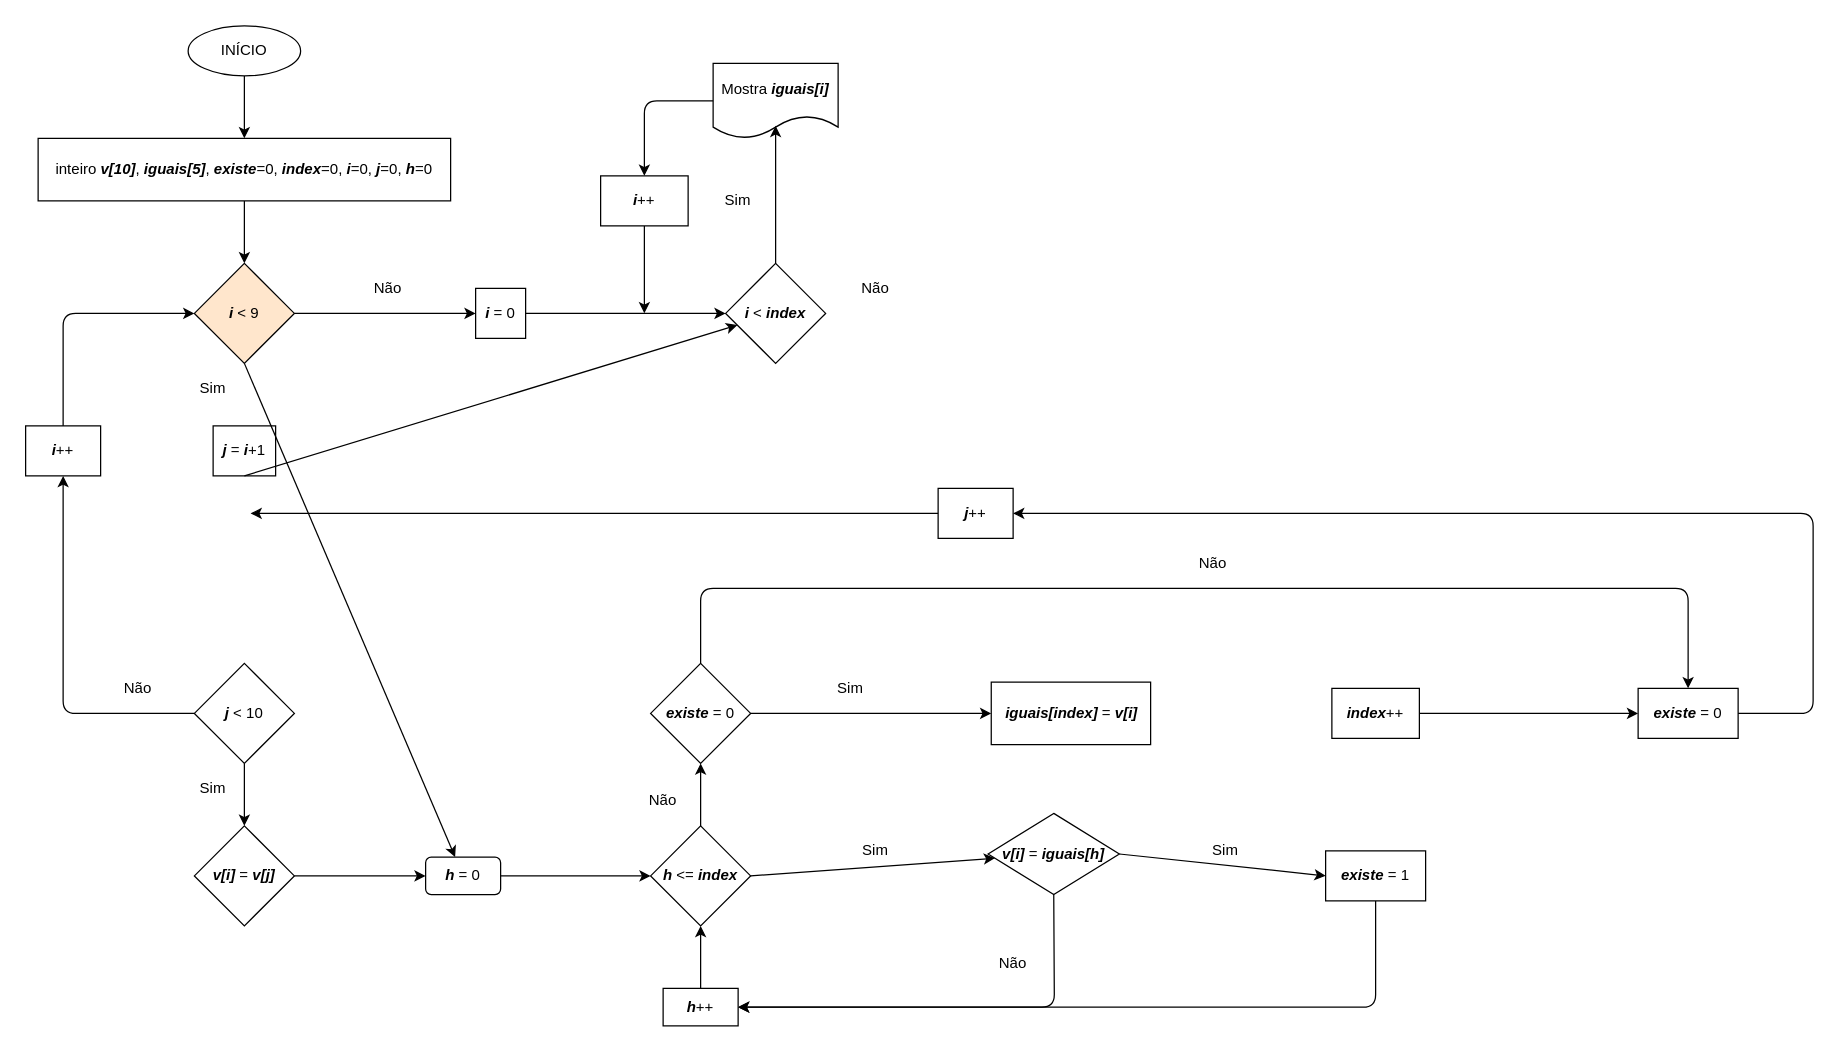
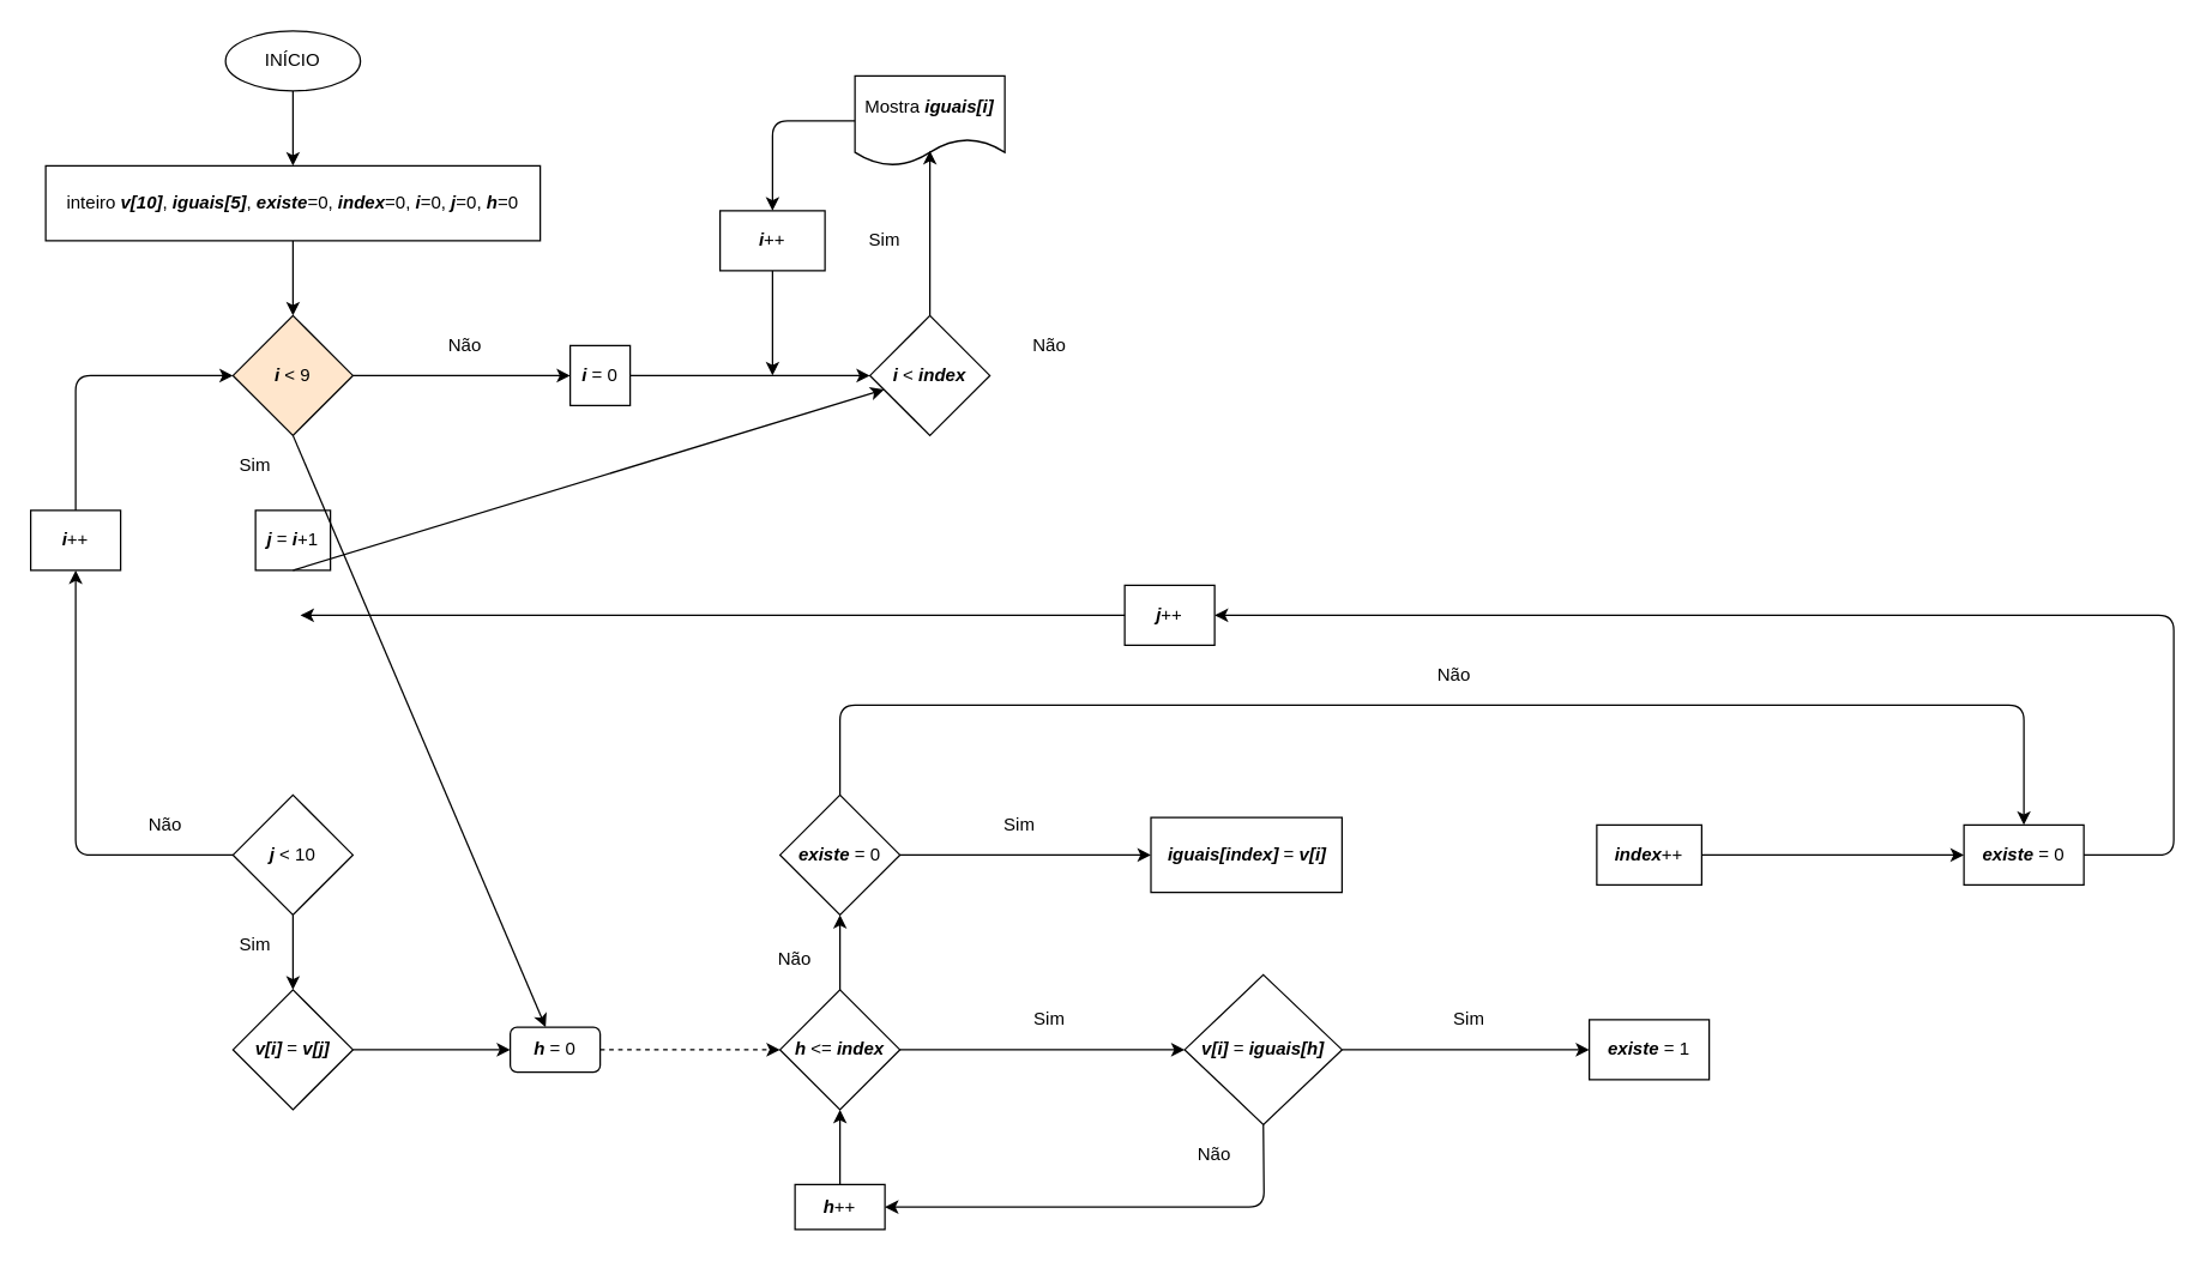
  <mxCell id="0" />
  <mxCell id="1" parent="0" />
  <mxCell id="2" value="INÍCIO" style="ellipse;whiteSpace=wrap;html=1;" parent="1" vertex="1"><mxGeometry x="150" y="20" width="90" height="40" as="geometry" /></mxCell>
  <mxCell id="3" value="inteiro &lt;b&gt;&lt;i&gt;v[10]&lt;/i&gt;&lt;/b&gt;, &lt;i&gt;&lt;b&gt;iguais[5]&lt;/b&gt;&lt;/i&gt;, &lt;b&gt;&lt;i&gt;existe&lt;/i&gt;&lt;/b&gt;=0, &lt;i&gt;&lt;b&gt;index&lt;/b&gt;&lt;/i&gt;=0, &lt;b&gt;&lt;i&gt;i&lt;/i&gt;&lt;/b&gt;=0, &lt;i&gt;&lt;b&gt;j&lt;/b&gt;&lt;/i&gt;=0, &lt;b&gt;&lt;i&gt;h&lt;/i&gt;&lt;/b&gt;=0" style="rounded=0;whiteSpace=wrap;html=1;" parent="1" vertex="1"><mxGeometry x="30" y="110" width="330" height="50" as="geometry" /></mxCell>
  <mxCell id="4" value="&lt;b&gt;&lt;i&gt;i&lt;/i&gt;&lt;/b&gt; &amp;lt; 9" style="rhombus;whiteSpace=wrap;html=1;fillColor=#ffe6cc;" parent="1" vertex="1"><mxGeometry x="155" y="210" width="80" height="80" as="geometry" /></mxCell>
  <mxCell id="5" value="&lt;b&gt;&lt;i&gt;j&lt;/i&gt;&lt;/b&gt; = &lt;b&gt;&lt;i&gt;i&lt;/i&gt;&lt;/b&gt;+1" style="rounded=0;whiteSpace=wrap;html=1;" parent="1" vertex="1"><mxGeometry x="170" y="340" width="50" height="40" as="geometry" /></mxCell>
  <mxCell id="6" value="&lt;b&gt;&lt;i&gt;j&lt;/i&gt;&lt;/b&gt; &amp;lt; 10" style="rhombus;whiteSpace=wrap;html=1;" parent="1" vertex="1"><mxGeometry x="155" y="530" width="80" height="80" as="geometry" /></mxCell>
  <mxCell id="7" value="&lt;i&gt;&lt;b&gt;v[i]&lt;/b&gt;&lt;/i&gt; = &lt;b&gt;&lt;i&gt;v[j]&lt;/i&gt;&lt;/b&gt;" style="rhombus;whiteSpace=wrap;html=1;" parent="1" vertex="1"><mxGeometry x="155" y="660" width="80" height="80" as="geometry" /></mxCell>
  <mxCell id="8" value="&lt;i&gt;&lt;b&gt;h&lt;/b&gt;&lt;/i&gt; &amp;lt;= &lt;b&gt;&lt;i&gt;index&lt;/i&gt;&lt;/b&gt;" style="rhombus;whiteSpace=wrap;html=1;" parent="1" vertex="1"><mxGeometry x="520" y="660" width="80" height="80" as="geometry" /></mxCell>
  <mxCell id="9" value="" style="endArrow=classic;html=1;exitX=0.5;exitY=1;exitDx=0;exitDy=0;entryX=0.5;entryY=0;entryDx=0;entryDy=0;" parent="1" source="2" target="3" edge="1"><mxGeometry width="50" height="50" relative="1" as="geometry"><mxPoint x="170" y="260" as="sourcePoint" /><mxPoint x="220" y="210" as="targetPoint" /></mxGeometry></mxCell>
  <mxCell id="10" value="" style="endArrow=classic;html=1;exitX=0.5;exitY=1;exitDx=0;exitDy=0;entryX=0.5;entryY=0;entryDx=0;entryDy=0;" parent="1" source="3" target="4" edge="1"><mxGeometry width="50" height="50" relative="1" as="geometry"><mxPoint x="170" y="260" as="sourcePoint" /><mxPoint x="220" y="210" as="targetPoint" /></mxGeometry></mxCell>
  <mxCell id="11" value="" style="endArrow=classic;html=1;exitX=0.5;exitY=1;exitDx=0;exitDy=0;" parent="1" source="4" target="34" edge="1"><mxGeometry width="50" height="50" relative="1" as="geometry"><mxPoint x="170" y="460" as="sourcePoint" /><mxPoint x="220" y="410" as="targetPoint" /></mxGeometry></mxCell>
  <mxCell id="12" value="" style="endArrow=classic;html=1;exitX=0.5;exitY=1;exitDx=0;exitDy=0;" parent="1" source="5" target="42" edge="1"><mxGeometry width="50" height="50" relative="1" as="geometry"><mxPoint x="170" y="560" as="sourcePoint" /><mxPoint x="220" y="510" as="targetPoint" /></mxGeometry></mxCell>
- <mxCell id="13" value="&lt;i&gt;&lt;b&gt;v[i]&lt;/b&gt;&lt;/i&gt; = &lt;b&gt;&lt;i&gt;iguais[h]&lt;/i&gt;&lt;/b&gt;" style="rhombus;whiteSpace=wrap;html=1;" parent="1" vertex="1"><mxGeometry x="790" y="650" width="105" height="65" as="geometry" /></mxCell>
+ <mxCell id="13" value="&lt;i&gt;&lt;b&gt;v[i]&lt;/b&gt;&lt;/i&gt; = &lt;b&gt;&lt;i&gt;iguais[h]&lt;/i&gt;&lt;/b&gt;" style="rhombus;whiteSpace=wrap;html=1;" parent="1" vertex="1"><mxGeometry x="790" y="650" width="105" height="100" as="geometry" /></mxCell>
  <mxCell id="14" value="" style="endArrow=classic;html=1;exitX=0.5;exitY=1;exitDx=0;exitDy=0;entryX=0.5;entryY=0;entryDx=0;entryDy=0;" parent="1" source="6" target="7" edge="1"><mxGeometry width="50" height="50" relative="1" as="geometry"><mxPoint x="170" y="720" as="sourcePoint" /><mxPoint x="220" y="670" as="targetPoint" /></mxGeometry></mxCell>
  <mxCell id="15" value="" style="endArrow=classic;html=1;exitX=1;exitY=0.5;exitDx=0;exitDy=0;" parent="1" source="7" target="34" edge="1"><mxGeometry width="50" height="50" relative="1" as="geometry"><mxPoint x="170" y="720" as="sourcePoint" /><mxPoint x="340" y="700" as="targetPoint" /></mxGeometry></mxCell>
  <mxCell id="16" value="" style="endArrow=classic;html=1;exitX=1;exitY=0.5;exitDx=0;exitDy=0;" parent="1" source="8" target="13" edge="1"><mxGeometry width="50" height="50" relative="1" as="geometry"><mxPoint x="270" y="910" as="sourcePoint" /><mxPoint x="320" y="860" as="targetPoint" /></mxGeometry></mxCell>
  <mxCell id="17" value="&lt;b&gt;&lt;i&gt;existe&lt;/i&gt;&lt;/b&gt; = 1" style="rounded=0;whiteSpace=wrap;html=1;" parent="1" vertex="1"><mxGeometry x="1060" y="680" width="80" height="40" as="geometry" /></mxCell>
  <mxCell id="18" value="&lt;b&gt;&lt;i&gt;existe&lt;/i&gt;&lt;/b&gt; = 0" style="rhombus;whiteSpace=wrap;html=1;" parent="1" vertex="1"><mxGeometry x="520" y="530" width="80" height="80" as="geometry" /></mxCell>
- <mxCell id="19" value="&lt;i&gt;&lt;b&gt;iguais[index]&lt;/b&gt;&lt;/i&gt; = &lt;b&gt;&lt;i&gt;v[i]&lt;/i&gt;&lt;/b&gt;" style="rounded=0;whiteSpace=wrap;html=1;" parent="1" vertex="1"><mxGeometry x="792.5" y="545" width="127.5" height="50" as="geometry" /></mxCell>
+ <mxCell id="19" value="&lt;i&gt;&lt;b&gt;iguais[index]&lt;/b&gt;&lt;/i&gt; = &lt;b&gt;&lt;i&gt;v[i]&lt;/i&gt;&lt;/b&gt;" style="rounded=0;whiteSpace=wrap;html=1;" parent="1" vertex="1"><mxGeometry x="767.5" y="545" width="127.5" height="50" as="geometry" /></mxCell>
  <mxCell id="20" value="&lt;b&gt;&lt;i&gt;index&lt;/i&gt;&lt;/b&gt;++" style="rounded=0;whiteSpace=wrap;html=1;" parent="1" vertex="1"><mxGeometry x="1065" y="550" width="70" height="40" as="geometry" /></mxCell>
  <mxCell id="21" value="&lt;b&gt;&lt;i&gt;existe&lt;/i&gt;&lt;/b&gt; = 0" style="rounded=0;whiteSpace=wrap;html=1;" parent="1" vertex="1"><mxGeometry x="1310" y="550" width="80" height="40" as="geometry" /></mxCell>
  <mxCell id="22" value="" style="endArrow=classic;html=1;exitX=1;exitY=0.5;exitDx=0;exitDy=0;entryX=0;entryY=0.5;entryDx=0;entryDy=0;" parent="1" source="13" target="17" edge="1"><mxGeometry width="50" height="50" relative="1" as="geometry"><mxPoint x="390" y="510" as="sourcePoint" /><mxPoint x="440" y="460" as="targetPoint" /></mxGeometry></mxCell>
  <mxCell id="23" value="" style="endArrow=classic;html=1;exitX=1;exitY=0.5;exitDx=0;exitDy=0;entryX=0;entryY=0.5;entryDx=0;entryDy=0;" parent="1" source="18" target="19" edge="1"><mxGeometry width="50" height="50" relative="1" as="geometry"><mxPoint x="390" y="510" as="sourcePoint" /><mxPoint x="440" y="460" as="targetPoint" /></mxGeometry></mxCell>
  <mxCell id="24" value="" style="endArrow=classic;html=1;exitX=1;exitY=0.5;exitDx=0;exitDy=0;entryX=0;entryY=0.5;entryDx=0;entryDy=0;" parent="1" source="20" target="21" edge="1"><mxGeometry width="50" height="50" relative="1" as="geometry"><mxPoint x="390" y="510" as="sourcePoint" /><mxPoint x="440" y="460" as="targetPoint" /></mxGeometry></mxCell>
  <mxCell id="25" value="Sim" style="text;html=1;strokeColor=none;fillColor=none;align=center;verticalAlign=middle;whiteSpace=wrap;rounded=0;" parent="1" vertex="1"><mxGeometry x="680" y="670" width="40" height="20" as="geometry" /></mxCell>
  <mxCell id="26" value="" style="endArrow=classic;html=1;entryX=0.5;entryY=1;entryDx=0;entryDy=0;exitX=0.5;exitY=0;exitDx=0;exitDy=0;" parent="1" source="8" target="18" edge="1"><mxGeometry width="50" height="50" relative="1" as="geometry"><mxPoint x="390" y="570" as="sourcePoint" /><mxPoint x="440" y="520" as="targetPoint" /></mxGeometry></mxCell>
  <mxCell id="27" value="Sim" style="text;html=1;strokeColor=none;fillColor=none;align=center;verticalAlign=middle;whiteSpace=wrap;rounded=0;" parent="1" vertex="1"><mxGeometry x="960" y="670" width="40" height="20" as="geometry" /></mxCell>
  <mxCell id="28" value="&lt;b&gt;&lt;i&gt;h&lt;/i&gt;&lt;/b&gt;++" style="rounded=0;whiteSpace=wrap;html=1;" parent="1" vertex="1"><mxGeometry x="530" y="790" width="60" height="30" as="geometry" /></mxCell>
  <mxCell id="29" value="" style="endArrow=classic;html=1;exitX=0.5;exitY=0;exitDx=0;exitDy=0;entryX=0.5;entryY=1;entryDx=0;entryDy=0;" parent="1" source="28" target="8" edge="1"><mxGeometry width="50" height="50" relative="1" as="geometry"><mxPoint x="800" y="570" as="sourcePoint" /><mxPoint x="850" y="520" as="targetPoint" /></mxGeometry></mxCell>
- <mxCell id="30" value="" style="endArrow=classic;html=1;exitX=0.5;exitY=1;exitDx=0;exitDy=0;entryX=1;entryY=0.5;entryDx=0;entryDy=0;" parent="1" source="17" target="28" edge="1"><mxGeometry width="50" height="50" relative="1" as="geometry"><mxPoint x="800" y="570" as="sourcePoint" /><mxPoint x="850" y="520" as="targetPoint" /><Array as="points"><mxPoint x="1100" y="805" /></Array></mxGeometry></mxCell>
  <mxCell id="31" value="" style="endArrow=classic;html=1;exitX=0.5;exitY=1;exitDx=0;exitDy=0;entryX=1;entryY=0.5;entryDx=0;entryDy=0;" parent="1" source="13" target="28" edge="1"><mxGeometry width="50" height="50" relative="1" as="geometry"><mxPoint x="800" y="570" as="sourcePoint" /><mxPoint x="850" y="520" as="targetPoint" /><Array as="points"><mxPoint x="843" y="805" /></Array></mxGeometry></mxCell>
  <mxCell id="32" value="Não" style="text;html=1;strokeColor=none;fillColor=none;align=center;verticalAlign=middle;whiteSpace=wrap;rounded=0;" parent="1" vertex="1"><mxGeometry x="790" y="760" width="40" height="20" as="geometry" /></mxCell>
  <mxCell id="33" value="Não" style="text;html=1;strokeColor=none;fillColor=none;align=center;verticalAlign=middle;whiteSpace=wrap;rounded=0;" parent="1" vertex="1"><mxGeometry x="510" y="630" width="40" height="20" as="geometry" /></mxCell>
  <mxCell id="34" value="&lt;b&gt;&lt;i&gt;h&lt;/i&gt;&lt;/b&gt; = 0" style="whiteSpace=wrap;html=1;rounded=1;" parent="1" vertex="1"><mxGeometry x="340" y="685" width="60" height="30" as="geometry" /></mxCell>
- <mxCell id="35" value="" style="endArrow=classic;html=1;exitX=1;exitY=0.5;exitDx=0;exitDy=0;entryX=0;entryY=0.5;entryDx=0;entryDy=0;" parent="1" source="34" target="8" edge="1"><mxGeometry width="50" height="50" relative="1" as="geometry"><mxPoint x="800" y="690" as="sourcePoint" /><mxPoint x="850" y="640" as="targetPoint" /></mxGeometry></mxCell>
+ <mxCell id="35" value="" style="endArrow=classic;html=1;exitX=1;exitY=0.5;exitDx=0;exitDy=0;entryX=0;entryY=0.5;entryDx=0;entryDy=0;dashed=1;" parent="1" source="34" target="8" edge="1"><mxGeometry width="50" height="50" relative="1" as="geometry"><mxPoint x="800" y="690" as="sourcePoint" /><mxPoint x="850" y="640" as="targetPoint" /></mxGeometry></mxCell>
  <mxCell id="36" value="" style="endArrow=classic;html=1;exitX=0.5;exitY=0;exitDx=0;exitDy=0;entryX=0.5;entryY=0;entryDx=0;entryDy=0;" parent="1" source="18" target="21" edge="1"><mxGeometry width="50" height="50" relative="1" as="geometry"><mxPoint x="600" y="470" as="sourcePoint" /><mxPoint x="800" y="640" as="targetPoint" /><Array as="points"><mxPoint x="560" y="470" /><mxPoint x="1350" y="470" /></Array></mxGeometry></mxCell>
  <mxCell id="37" value="Sim" style="text;html=1;strokeColor=none;fillColor=none;align=center;verticalAlign=middle;whiteSpace=wrap;rounded=0;" parent="1" vertex="1"><mxGeometry x="660" y="540" width="40" height="20" as="geometry" /></mxCell>
  <mxCell id="38" value="" style="endArrow=classic;html=1;exitX=1;exitY=0.5;exitDx=0;exitDy=0;" parent="1" source="21" target="39" edge="1"><mxGeometry width="50" height="50" relative="1" as="geometry"><mxPoint x="720" y="590" as="sourcePoint" /><mxPoint x="1040" y="410" as="targetPoint" /><Array as="points"><mxPoint x="1450" y="570" /><mxPoint x="1450" y="410" /></Array></mxGeometry></mxCell>
  <mxCell id="39" value="&lt;b&gt;&lt;i&gt;j&lt;/i&gt;&lt;/b&gt;++" style="rounded=0;whiteSpace=wrap;html=1;" parent="1" vertex="1"><mxGeometry x="750" y="390" width="60" height="40" as="geometry" /></mxCell>
  <mxCell id="40" value="" style="endArrow=classic;html=1;exitX=0;exitY=0.5;exitDx=0;exitDy=0;" parent="1" source="39" edge="1"><mxGeometry width="50" height="50" relative="1" as="geometry"><mxPoint x="720" y="590" as="sourcePoint" /><mxPoint x="200" y="410" as="targetPoint" /></mxGeometry></mxCell>
  <mxCell id="41" value="" style="endArrow=classic;html=1;entryX=0;entryY=0.5;entryDx=0;entryDy=0;exitX=0.5;exitY=0;exitDx=0;exitDy=0;" parent="1" source="58" target="4" edge="1"><mxGeometry width="50" height="50" relative="1" as="geometry"><mxPoint x="50" y="330" as="sourcePoint" /><mxPoint x="490" y="540" as="targetPoint" /><Array as="points"><mxPoint x="50" y="250" /></Array></mxGeometry></mxCell>
  <mxCell id="42" value="&lt;b&gt;&lt;i&gt;i&lt;/i&gt;&lt;/b&gt; &amp;lt; &lt;b&gt;&lt;i&gt;index&lt;/i&gt;&lt;/b&gt;" style="rhombus;whiteSpace=wrap;html=1;" parent="1" vertex="1"><mxGeometry x="580" y="210" width="80" height="80" as="geometry" /></mxCell>
  <mxCell id="43" value="&lt;b&gt;&lt;i&gt;i&lt;/i&gt;&lt;/b&gt; = 0" style="rounded=0;whiteSpace=wrap;html=1;" parent="1" vertex="1"><mxGeometry x="380" y="230" width="40" height="40" as="geometry" /></mxCell>
  <mxCell id="44" value="" style="endArrow=classic;html=1;exitX=1;exitY=0.5;exitDx=0;exitDy=0;entryX=0;entryY=0.5;entryDx=0;entryDy=0;" parent="1" source="4" target="43" edge="1"><mxGeometry width="50" height="50" relative="1" as="geometry"><mxPoint x="440" y="590" as="sourcePoint" /><mxPoint x="490" y="540" as="targetPoint" /></mxGeometry></mxCell>
  <mxCell id="45" value="" style="endArrow=classic;html=1;entryX=0;entryY=0.5;entryDx=0;entryDy=0;exitX=1;exitY=0.5;exitDx=0;exitDy=0;" parent="1" source="43" target="42" edge="1"><mxGeometry width="50" height="50" relative="1" as="geometry"><mxPoint x="440" y="590" as="sourcePoint" /><mxPoint x="490" y="540" as="targetPoint" /></mxGeometry></mxCell>
  <mxCell id="46" value="Mostra &lt;b&gt;&lt;i&gt;iguais[i]&lt;/i&gt;&lt;/b&gt;" style="shape=document;whiteSpace=wrap;html=1;boundedLbl=1;" parent="1" vertex="1"><mxGeometry x="570" y="50" width="100" height="60" as="geometry" /></mxCell>
  <mxCell id="47" value="&lt;b&gt;&lt;i&gt;i&lt;/i&gt;&lt;/b&gt;++" style="rounded=0;whiteSpace=wrap;html=1;" parent="1" vertex="1"><mxGeometry x="480" y="140" width="70" height="40" as="geometry" /></mxCell>
  <mxCell id="48" value="" style="endArrow=classic;html=1;exitX=0.5;exitY=1;exitDx=0;exitDy=0;" parent="1" source="47" edge="1"><mxGeometry width="50" height="50" relative="1" as="geometry"><mxPoint x="430" y="330" as="sourcePoint" /><mxPoint x="515" y="250" as="targetPoint" /></mxGeometry></mxCell>
  <mxCell id="49" value="" style="endArrow=classic;html=1;exitX=0;exitY=0.5;exitDx=0;exitDy=0;entryX=0.5;entryY=0;entryDx=0;entryDy=0;" parent="1" source="46" target="47" edge="1"><mxGeometry width="50" height="50" relative="1" as="geometry"><mxPoint x="430" y="330" as="sourcePoint" /><mxPoint x="480" y="280" as="targetPoint" /><Array as="points"><mxPoint x="515" y="80" /></Array></mxGeometry></mxCell>
  <mxCell id="50" value="" style="endArrow=classic;html=1;exitX=0.5;exitY=0;exitDx=0;exitDy=0;entryX=0.5;entryY=0.833;entryDx=0;entryDy=0;entryPerimeter=0;" parent="1" source="42" target="46" edge="1"><mxGeometry width="50" height="50" relative="1" as="geometry"><mxPoint x="430" y="330" as="sourcePoint" /><mxPoint x="620" y="130" as="targetPoint" /></mxGeometry></mxCell>
  <mxCell id="51" value="Sim" style="text;html=1;strokeColor=none;fillColor=none;align=center;verticalAlign=middle;whiteSpace=wrap;rounded=0;" parent="1" vertex="1"><mxGeometry x="150" y="300" width="40" height="20" as="geometry" /></mxCell>
  <mxCell id="52" value="Não" style="text;html=1;strokeColor=none;fillColor=none;align=center;verticalAlign=middle;whiteSpace=wrap;rounded=0;" parent="1" vertex="1"><mxGeometry x="290" y="220" width="40" height="20" as="geometry" /></mxCell>
  <mxCell id="53" value="Sim" style="text;html=1;strokeColor=none;fillColor=none;align=center;verticalAlign=middle;whiteSpace=wrap;rounded=0;" parent="1" vertex="1"><mxGeometry x="150" y="620" width="40" height="20" as="geometry" /></mxCell>
  <mxCell id="54" value="Não" style="text;html=1;strokeColor=none;fillColor=none;align=center;verticalAlign=middle;whiteSpace=wrap;rounded=0;" parent="1" vertex="1"><mxGeometry x="90" y="540" width="40" height="20" as="geometry" /></mxCell>
  <mxCell id="55" value="Não" style="text;html=1;strokeColor=none;fillColor=none;align=center;verticalAlign=middle;whiteSpace=wrap;rounded=0;" parent="1" vertex="1"><mxGeometry x="950" y="440" width="40" height="20" as="geometry" /></mxCell>
  <mxCell id="56" value="Sim" style="text;html=1;strokeColor=none;fillColor=none;align=center;verticalAlign=middle;whiteSpace=wrap;rounded=0;" parent="1" vertex="1"><mxGeometry x="570" y="150" width="40" height="20" as="geometry" /></mxCell>
  <mxCell id="57" value="Não" style="text;html=1;strokeColor=none;fillColor=none;align=center;verticalAlign=middle;whiteSpace=wrap;rounded=0;" parent="1" vertex="1"><mxGeometry x="680" y="220" width="40" height="20" as="geometry" /></mxCell>
  <mxCell id="58" value="&lt;b&gt;&lt;i&gt;i&lt;/i&gt;&lt;/b&gt;++" style="rounded=0;whiteSpace=wrap;html=1;" vertex="1" parent="1"><mxGeometry x="20" y="340" width="60" height="40" as="geometry" /></mxCell>
  <mxCell id="59" value="" style="endArrow=classic;html=1;entryX=0.5;entryY=1;entryDx=0;entryDy=0;exitX=0;exitY=0.5;exitDx=0;exitDy=0;" edge="1" parent="1" source="6" target="58"><mxGeometry width="50" height="50" relative="1" as="geometry"><mxPoint x="155" y="570" as="sourcePoint" /><mxPoint x="155" y="250" as="targetPoint" /><Array as="points"><mxPoint x="50" y="570" /></Array></mxGeometry></mxCell>
